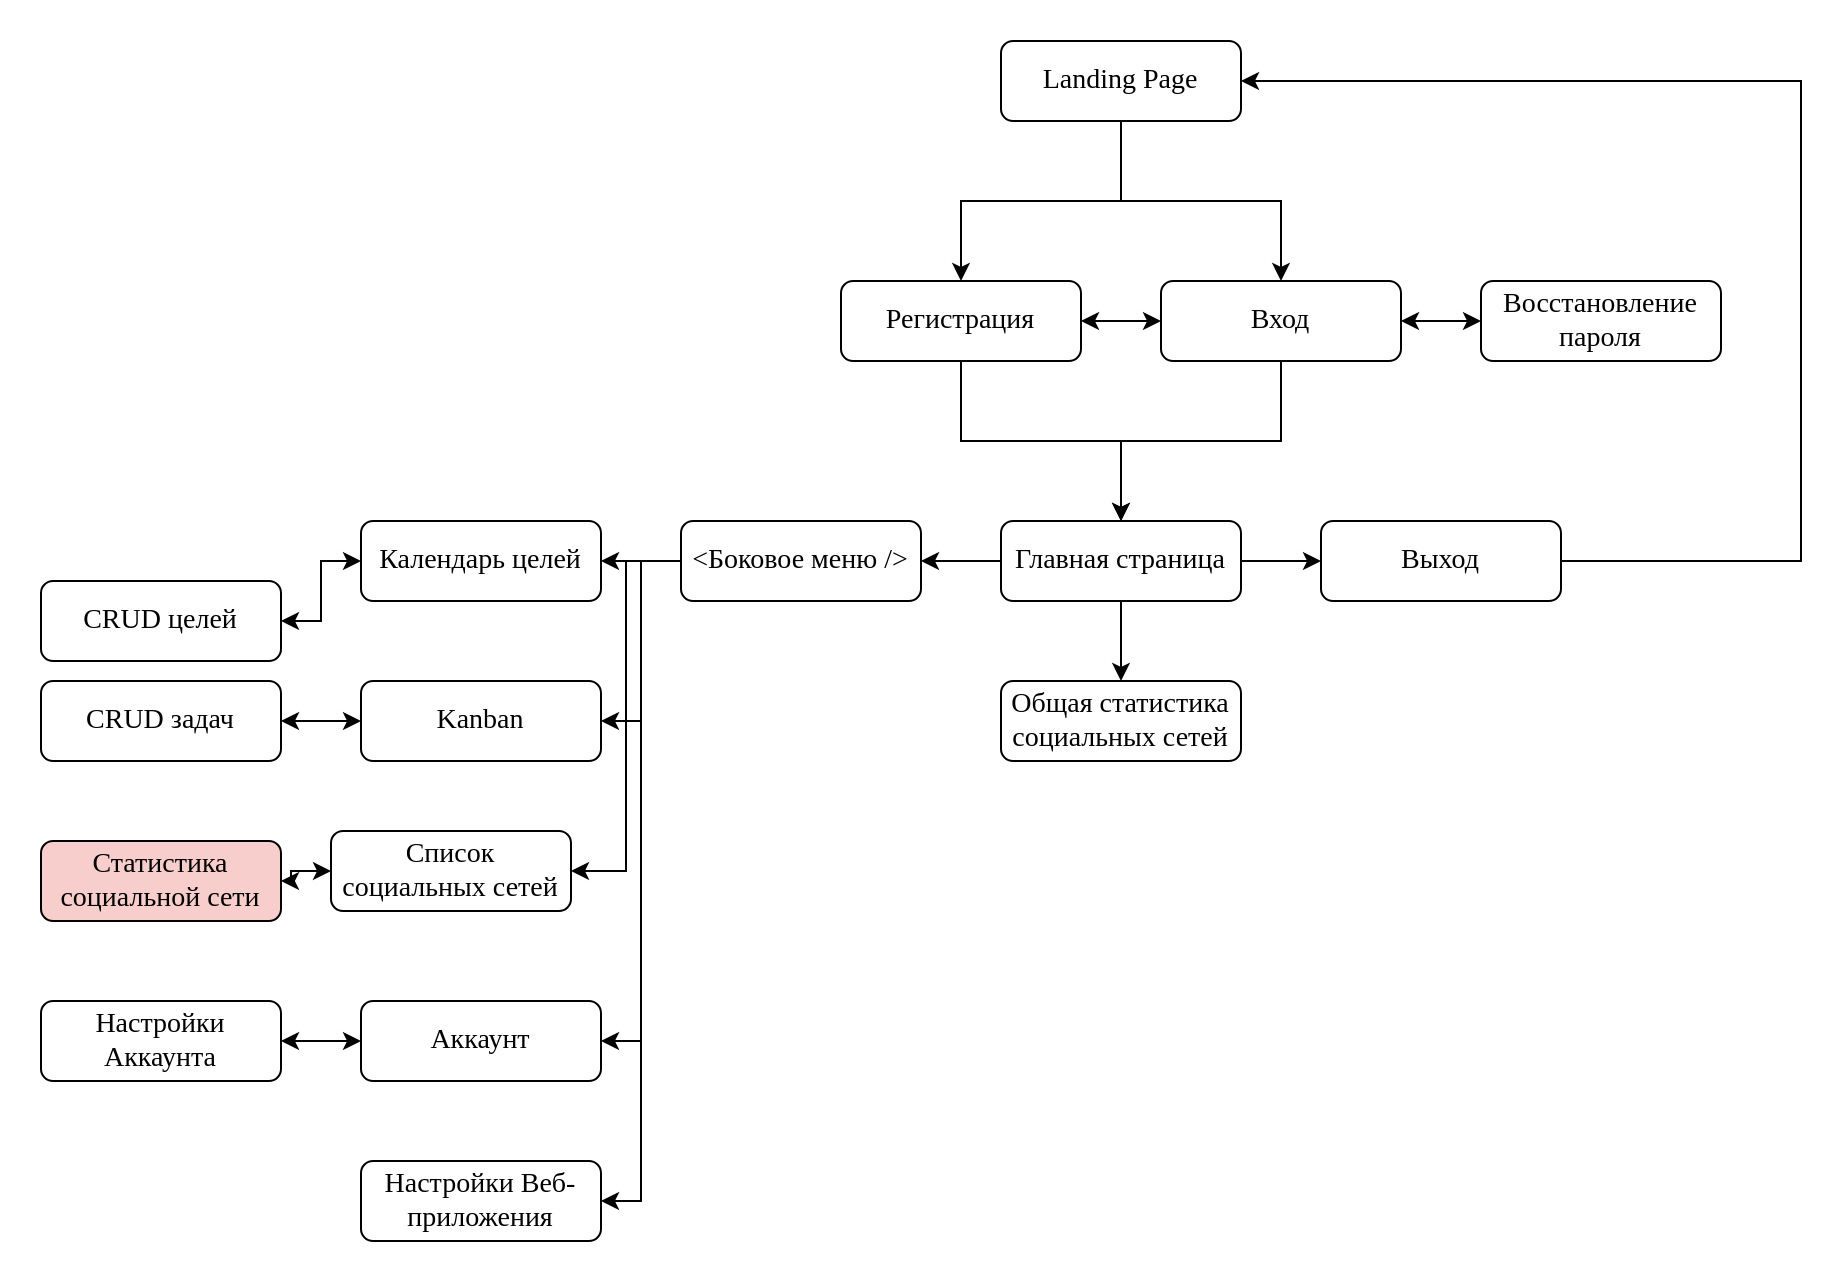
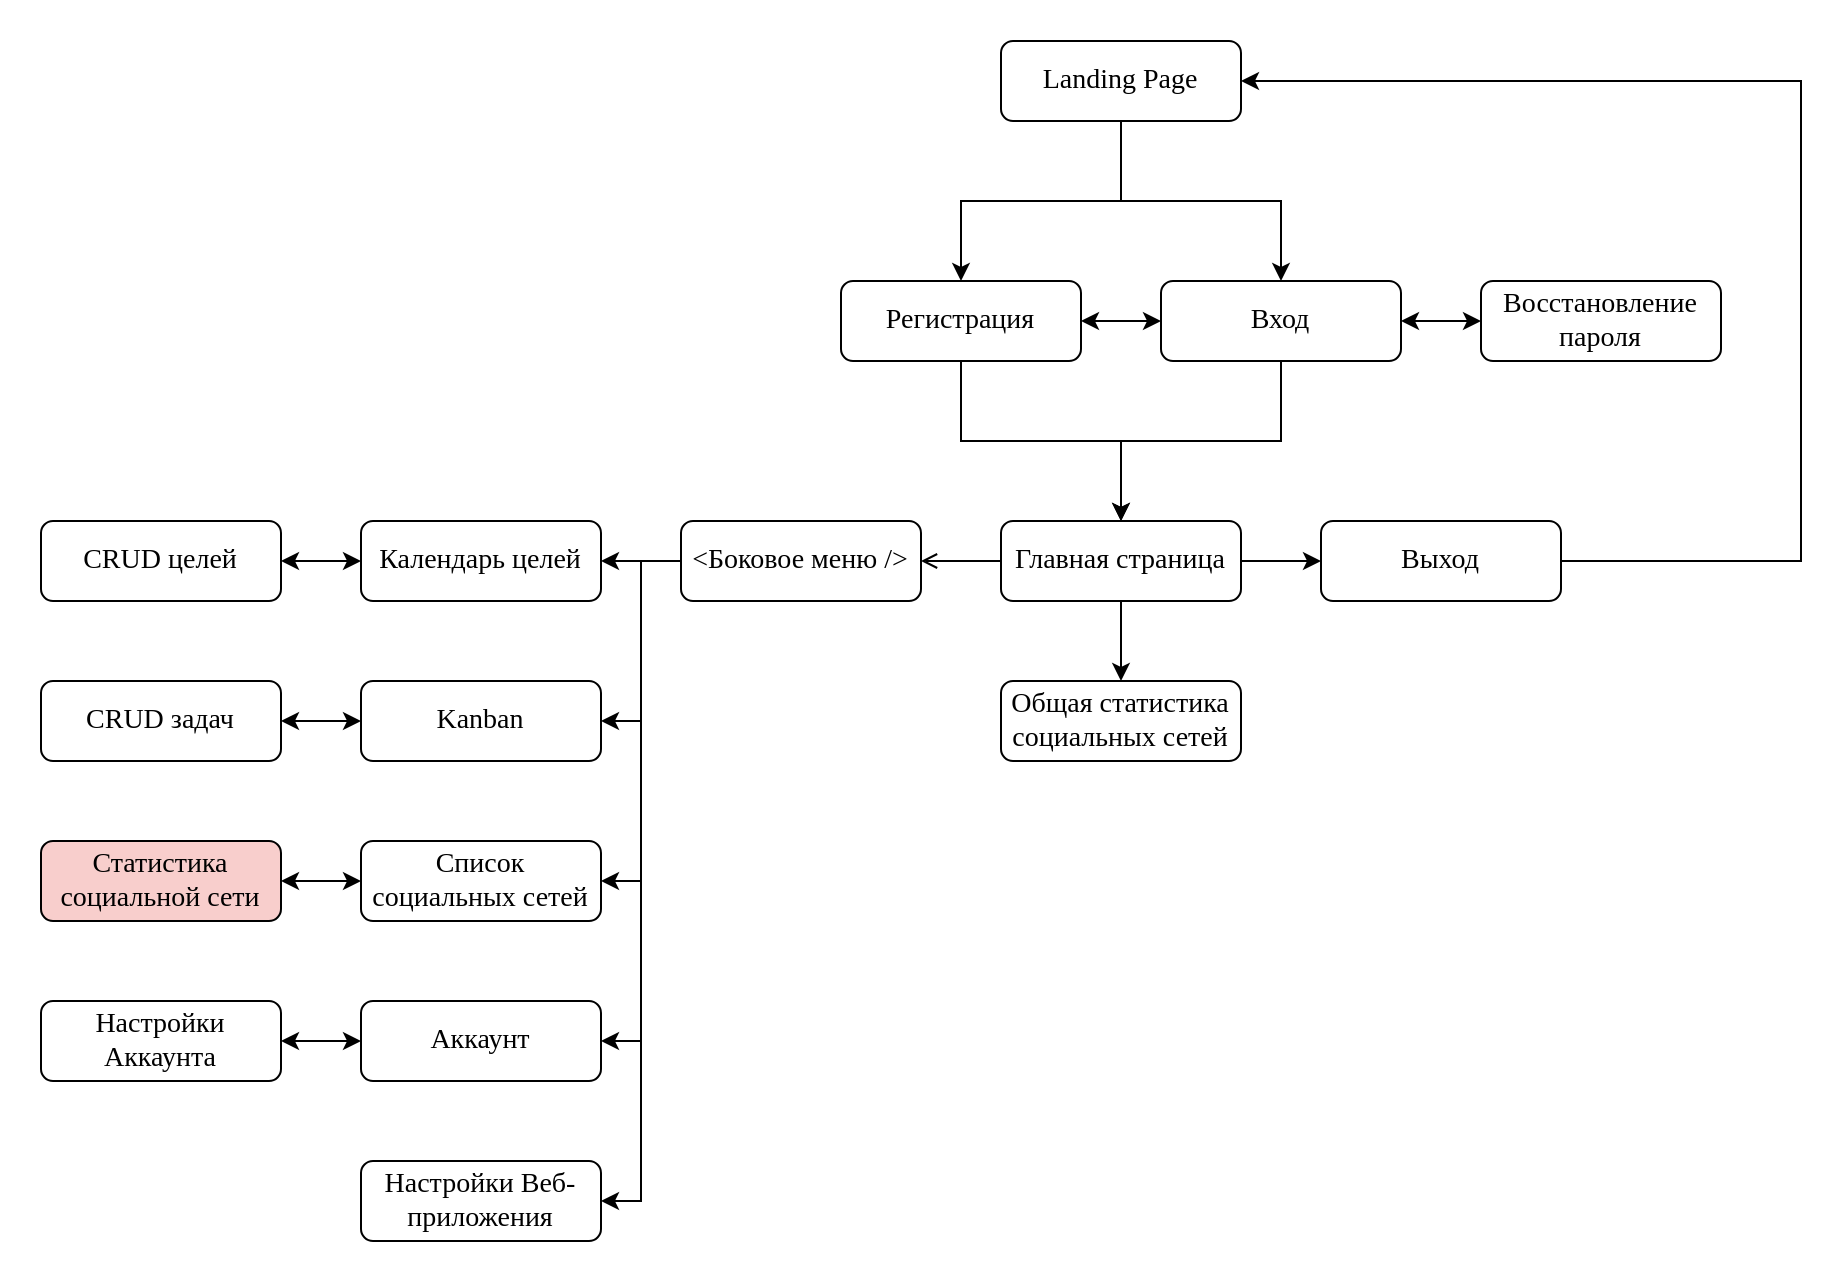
  <mxCell id="0" />
  <mxCell id="1" parent="0" />
  <mxCell id="2" value="" style="edgeStyle=orthogonalEdgeStyle;rounded=0;orthogonalLoop=1;jettySize=auto;html=1;fontFamily=Times New Roman;fontSize=14;" edge="1" parent="1" source="3" target="7"><mxGeometry relative="1" as="geometry" /></mxCell>
  <mxCell id="3" value="&lt;font style=&quot;font-size: 14px;&quot; face=&quot;Times New Roman&quot;&gt;Landing Page&lt;/font&gt;" style="rounded=1;whiteSpace=wrap;html=1;" vertex="1" parent="1"><mxGeometry x="500" y="20" width="120" height="40" as="geometry" /></mxCell>
  <mxCell id="4" value="" style="edgeStyle=orthogonalEdgeStyle;rounded=0;orthogonalLoop=1;jettySize=auto;html=1;fontFamily=Times New Roman;fontSize=14;startArrow=classic;startFill=1;" edge="1" parent="1" source="7" target="9"><mxGeometry relative="1" as="geometry" /></mxCell>
  <mxCell id="5" value="" style="edgeStyle=orthogonalEdgeStyle;rounded=0;orthogonalLoop=1;jettySize=auto;html=1;fontFamily=Times New Roman;fontSize=14;startArrow=classic;startFill=1;endArrow=classic;endFill=1;" edge="1" parent="1" source="7" target="11"><mxGeometry relative="1" as="geometry" /></mxCell>
  <mxCell id="6" value="" style="edgeStyle=orthogonalEdgeStyle;rounded=0;orthogonalLoop=1;jettySize=auto;html=1;fontFamily=Times New Roman;fontSize=14;startArrow=none;startFill=0;endArrow=classic;endFill=1;" edge="1" parent="1" source="7" target="15"><mxGeometry relative="1" as="geometry" /></mxCell>
  <mxCell id="7" value="&lt;font face=&quot;Times New Roman&quot;&gt;&lt;span style=&quot;font-size: 14px;&quot;&gt;Вход&lt;/span&gt;&lt;/font&gt;" style="rounded=1;whiteSpace=wrap;html=1;" vertex="1" parent="1"><mxGeometry x="580" y="140" width="120" height="40" as="geometry" /></mxCell>
  <mxCell id="8" value="" style="edgeStyle=orthogonalEdgeStyle;rounded=0;orthogonalLoop=1;jettySize=auto;html=1;fontFamily=Times New Roman;fontSize=14;startArrow=none;startFill=0;endArrow=classic;endFill=1;" edge="1" parent="1" source="9" target="15"><mxGeometry relative="1" as="geometry" /></mxCell>
  <mxCell id="9" value="&lt;font face=&quot;Times New Roman&quot;&gt;&lt;span style=&quot;font-size: 14px;&quot;&gt;Регистрация&lt;/span&gt;&lt;/font&gt;" style="rounded=1;whiteSpace=wrap;html=1;" vertex="1" parent="1"><mxGeometry x="420" y="140" width="120" height="40" as="geometry" /></mxCell>
  <mxCell id="10" value="" style="endArrow=classic;html=1;rounded=0;fontFamily=Times New Roman;fontSize=14;exitX=0.5;exitY=1;exitDx=0;exitDy=0;entryX=0.5;entryY=0;entryDx=0;entryDy=0;" edge="1" parent="1" source="3" target="9"><mxGeometry width="50" height="50" relative="1" as="geometry"><mxPoint x="540" y="200" as="sourcePoint" /><mxPoint x="590" y="150" as="targetPoint" /><Array as="points"><mxPoint x="560" y="100" /><mxPoint x="480" y="100" /></Array></mxGeometry></mxCell>
  <mxCell id="11" value="&lt;font face=&quot;Times New Roman&quot;&gt;&lt;span style=&quot;font-size: 14px;&quot;&gt;Восстановление пароля&lt;/span&gt;&lt;/font&gt;" style="rounded=1;whiteSpace=wrap;html=1;" vertex="1" parent="1"><mxGeometry x="740" y="140" width="120" height="40" as="geometry" /></mxCell>
  <mxCell id="12" value="" style="edgeStyle=orthogonalEdgeStyle;rounded=0;orthogonalLoop=1;jettySize=auto;html=1;fontFamily=Times New Roman;fontSize=14;startArrow=none;startFill=0;endArrow=classic;endFill=1;" edge="1" parent="1" source="15" target="16"><mxGeometry relative="1" as="geometry" /></mxCell>
  <mxCell id="13" value="" style="edgeStyle=orthogonalEdgeStyle;rounded=0;orthogonalLoop=1;jettySize=auto;html=1;fontFamily=Times New Roman;fontSize=14;startArrow=none;startFill=0;endArrow=classic;endFill=1;" edge="1" parent="1" source="15" target="30"><mxGeometry relative="1" as="geometry" /></mxCell>
- <mxCell id="14" value="" style="edgeStyle=orthogonalEdgeStyle;rounded=0;orthogonalLoop=1;jettySize=auto;html=1;fontFamily=Times New Roman;fontSize=14;startArrow=none;startFill=0;endArrow=classic;endFill=1;" edge="1" parent="1" source="15" target="29"><mxGeometry relative="1" as="geometry" /></mxCell>
+ <mxCell id="14" value="" style="edgeStyle=orthogonalEdgeStyle;rounded=0;orthogonalLoop=1;jettySize=auto;html=1;fontFamily=Times New Roman;fontSize=14;startArrow=none;startFill=0;endArrow=open;endFill=1;" edge="1" parent="1" source="15" target="29"><mxGeometry relative="1" as="geometry" /></mxCell>
  <mxCell id="15" value="&lt;font face=&quot;Times New Roman&quot;&gt;&lt;span style=&quot;font-size: 14px;&quot;&gt;Главная страница&lt;/span&gt;&lt;/font&gt;" style="rounded=1;whiteSpace=wrap;html=1;" vertex="1" parent="1"><mxGeometry x="500" y="260" width="120" height="40" as="geometry" /></mxCell>
  <mxCell id="16" value="&lt;font face=&quot;Times New Roman&quot;&gt;&lt;span style=&quot;font-size: 14px;&quot;&gt;Выход&lt;/span&gt;&lt;/font&gt;" style="rounded=1;whiteSpace=wrap;html=1;" vertex="1" parent="1"><mxGeometry x="660" y="260" width="120" height="40" as="geometry" /></mxCell>
  <mxCell id="17" value="" style="endArrow=classic;html=1;rounded=0;fontFamily=Times New Roman;fontSize=14;exitX=1;exitY=0.5;exitDx=0;exitDy=0;entryX=1;entryY=0.5;entryDx=0;entryDy=0;" edge="1" parent="1" source="16" target="3"><mxGeometry width="50" height="50" relative="1" as="geometry"><mxPoint x="850" y="300" as="sourcePoint" /><mxPoint x="900" y="280" as="targetPoint" /><Array as="points"><mxPoint x="900" y="280" /><mxPoint x="900" y="40" /></Array></mxGeometry></mxCell>
  <mxCell id="18" value="" style="edgeStyle=orthogonalEdgeStyle;rounded=0;orthogonalLoop=1;jettySize=auto;html=1;fontFamily=Times New Roman;fontSize=14;startArrow=classic;startFill=1;endArrow=classic;endFill=1;" edge="1" parent="1" source="19" target="37"><mxGeometry relative="1" as="geometry" /></mxCell>
  <mxCell id="19" value="&lt;font face=&quot;Times New Roman&quot;&gt;&lt;span style=&quot;font-size: 14px;&quot;&gt;Аккаунт&lt;/span&gt;&lt;/font&gt;" style="rounded=1;whiteSpace=wrap;html=1;" vertex="1" parent="1"><mxGeometry x="180" y="500" width="120" height="40" as="geometry" /></mxCell>
  <mxCell id="20" value="" style="edgeStyle=orthogonalEdgeStyle;rounded=0;orthogonalLoop=1;jettySize=auto;html=1;fontFamily=Times New Roman;fontSize=14;startArrow=classic;startFill=1;endArrow=classic;endFill=1;" edge="1" parent="1" source="21" target="35"><mxGeometry relative="1" as="geometry" /></mxCell>
  <mxCell id="21" value="&lt;font face=&quot;Times New Roman&quot;&gt;&lt;span style=&quot;font-size: 14px;&quot;&gt;Календарь целей&lt;/span&gt;&lt;/font&gt;" style="rounded=1;whiteSpace=wrap;html=1;" vertex="1" parent="1"><mxGeometry x="180" y="260" width="120" height="40" as="geometry" /></mxCell>
  <mxCell id="22" value="&lt;font face=&quot;Times New Roman&quot;&gt;&lt;span style=&quot;font-size: 14px;&quot;&gt;Настройки Веб-приложения&lt;/span&gt;&lt;/font&gt;" style="rounded=1;whiteSpace=wrap;html=1;" vertex="1" parent="1"><mxGeometry x="180" y="580" width="120" height="40" as="geometry" /></mxCell>
  <mxCell id="23" value="&lt;font face=&quot;Times New Roman&quot;&gt;&lt;span style=&quot;font-size: 14px;&quot;&gt;Статистика социальной сети&lt;/span&gt;&lt;/font&gt;" style="rounded=1;whiteSpace=wrap;html=1;fillColor=#f8cecc;" vertex="1" parent="1"><mxGeometry x="20" y="420" width="120" height="40" as="geometry" /></mxCell>
  <mxCell id="24" value="" style="edgeStyle=orthogonalEdgeStyle;rounded=0;orthogonalLoop=1;jettySize=auto;html=1;fontFamily=Times New Roman;fontSize=14;startArrow=none;startFill=0;endArrow=classic;endFill=1;entryX=1;entryY=0.5;entryDx=0;entryDy=0;" edge="1" parent="1" source="29" target="32"><mxGeometry relative="1" as="geometry" /></mxCell>
  <mxCell id="25" value="" style="edgeStyle=orthogonalEdgeStyle;rounded=0;orthogonalLoop=1;jettySize=auto;html=1;fontFamily=Times New Roman;fontSize=14;startArrow=none;startFill=0;endArrow=classic;endFill=1;entryX=1;entryY=0.5;entryDx=0;entryDy=0;" edge="1" parent="1" source="29" target="19"><mxGeometry relative="1" as="geometry" /></mxCell>
  <mxCell id="26" value="" style="edgeStyle=orthogonalEdgeStyle;rounded=0;orthogonalLoop=1;jettySize=auto;html=1;fontFamily=Times New Roman;fontSize=14;startArrow=none;startFill=0;endArrow=classic;endFill=1;entryX=1;entryY=0.5;entryDx=0;entryDy=0;" edge="1" parent="1" source="29" target="34"><mxGeometry relative="1" as="geometry" /></mxCell>
  <mxCell id="27" value="" style="edgeStyle=orthogonalEdgeStyle;rounded=0;orthogonalLoop=1;jettySize=auto;html=1;fontFamily=Times New Roman;fontSize=14;startArrow=none;startFill=0;endArrow=classic;endFill=1;entryX=1;entryY=0.5;entryDx=0;entryDy=0;" edge="1" parent="1" source="29" target="22"><mxGeometry relative="1" as="geometry" /></mxCell>
  <mxCell id="28" value="" style="edgeStyle=orthogonalEdgeStyle;rounded=0;orthogonalLoop=1;jettySize=auto;html=1;fontFamily=Times New Roman;fontSize=14;startArrow=none;startFill=0;endArrow=classic;endFill=1;" edge="1" parent="1" source="29" target="21"><mxGeometry relative="1" as="geometry" /></mxCell>
  <mxCell id="29" value="&lt;font face=&quot;Times New Roman&quot;&gt;&lt;span style=&quot;font-size: 14px;&quot;&gt;&amp;lt;Боковое меню /&amp;gt;&lt;/span&gt;&lt;/font&gt;" style="rounded=1;whiteSpace=wrap;html=1;" vertex="1" parent="1"><mxGeometry x="340" y="260" width="120" height="40" as="geometry" /></mxCell>
  <mxCell id="30" value="&lt;font face=&quot;Times New Roman&quot;&gt;&lt;span style=&quot;font-size: 14px;&quot;&gt;Общая статистика социальных сетей&lt;/span&gt;&lt;/font&gt;" style="rounded=1;whiteSpace=wrap;html=1;" vertex="1" parent="1"><mxGeometry x="500" y="340" width="120" height="40" as="geometry" /></mxCell>
  <mxCell id="31" value="" style="edgeStyle=orthogonalEdgeStyle;rounded=0;orthogonalLoop=1;jettySize=auto;html=1;fontFamily=Times New Roman;fontSize=14;startArrow=classic;startFill=1;endArrow=classic;endFill=1;" edge="1" parent="1" source="32" target="36"><mxGeometry relative="1" as="geometry" /></mxCell>
  <mxCell id="32" value="&lt;font face=&quot;Times New Roman&quot;&gt;&lt;span style=&quot;font-size: 14px;&quot;&gt;Kanban&lt;/span&gt;&lt;/font&gt;" style="rounded=1;whiteSpace=wrap;html=1;" vertex="1" parent="1"><mxGeometry x="180" y="340" width="120" height="40" as="geometry" /></mxCell>
  <mxCell id="33" value="" style="edgeStyle=orthogonalEdgeStyle;rounded=0;orthogonalLoop=1;jettySize=auto;html=1;fontFamily=Times New Roman;fontSize=14;startArrow=classic;startFill=1;endArrow=classic;endFill=1;" edge="1" parent="1" source="34" target="23"><mxGeometry relative="1" as="geometry" /></mxCell>
- <mxCell id="34" value="&lt;font face=&quot;Times New Roman&quot;&gt;&lt;span style=&quot;font-size: 14px;&quot;&gt;Список социальных сетей&lt;/span&gt;&lt;/font&gt;" style="rounded=1;whiteSpace=wrap;html=1;" vertex="1" parent="1"><mxGeometry x="165" y="415" width="120" height="40" as="geometry" /></mxCell>
- <mxCell id="35" value="&lt;font face=&quot;Times New Roman&quot;&gt;&lt;span style=&quot;font-size: 14px;&quot;&gt;CRUD&amp;nbsp;&lt;/span&gt;&lt;/font&gt;&lt;span style=&quot;font-family: &amp;quot;Times New Roman&amp;quot;; font-size: 14px;&quot;&gt;целей&lt;/span&gt;" style="rounded=1;whiteSpace=wrap;html=1;" vertex="1" parent="1"><mxGeometry x="20" y="290" width="120" height="40" as="geometry" /></mxCell>
+ <mxCell id="34" value="&lt;font face=&quot;Times New Roman&quot;&gt;&lt;span style=&quot;font-size: 14px;&quot;&gt;Список социальных сетей&lt;/span&gt;&lt;/font&gt;" style="rounded=1;whiteSpace=wrap;html=1;" vertex="1" parent="1"><mxGeometry x="180" y="420" width="120" height="40" as="geometry" /></mxCell>
+ <mxCell id="35" value="&lt;font face=&quot;Times New Roman&quot;&gt;&lt;span style=&quot;font-size: 14px;&quot;&gt;CRUD&amp;nbsp;&lt;/span&gt;&lt;/font&gt;&lt;span style=&quot;font-family: &amp;quot;Times New Roman&amp;quot;; font-size: 14px;&quot;&gt;целей&lt;/span&gt;" style="rounded=1;whiteSpace=wrap;html=1;" vertex="1" parent="1"><mxGeometry x="20" y="260" width="120" height="40" as="geometry" /></mxCell>
  <mxCell id="36" value="&lt;font face=&quot;Times New Roman&quot;&gt;&lt;span style=&quot;font-size: 14px;&quot;&gt;CRUD задач&lt;/span&gt;&lt;/font&gt;" style="rounded=1;whiteSpace=wrap;html=1;" vertex="1" parent="1"><mxGeometry x="20" y="340" width="120" height="40" as="geometry" /></mxCell>
  <mxCell id="37" value="&lt;font face=&quot;Times New Roman&quot;&gt;&lt;span style=&quot;font-size: 14px;&quot;&gt;Настройки Аккаунта&lt;/span&gt;&lt;/font&gt;" style="rounded=1;whiteSpace=wrap;html=1;" vertex="1" parent="1"><mxGeometry x="20" y="500" width="120" height="40" as="geometry" /></mxCell>
